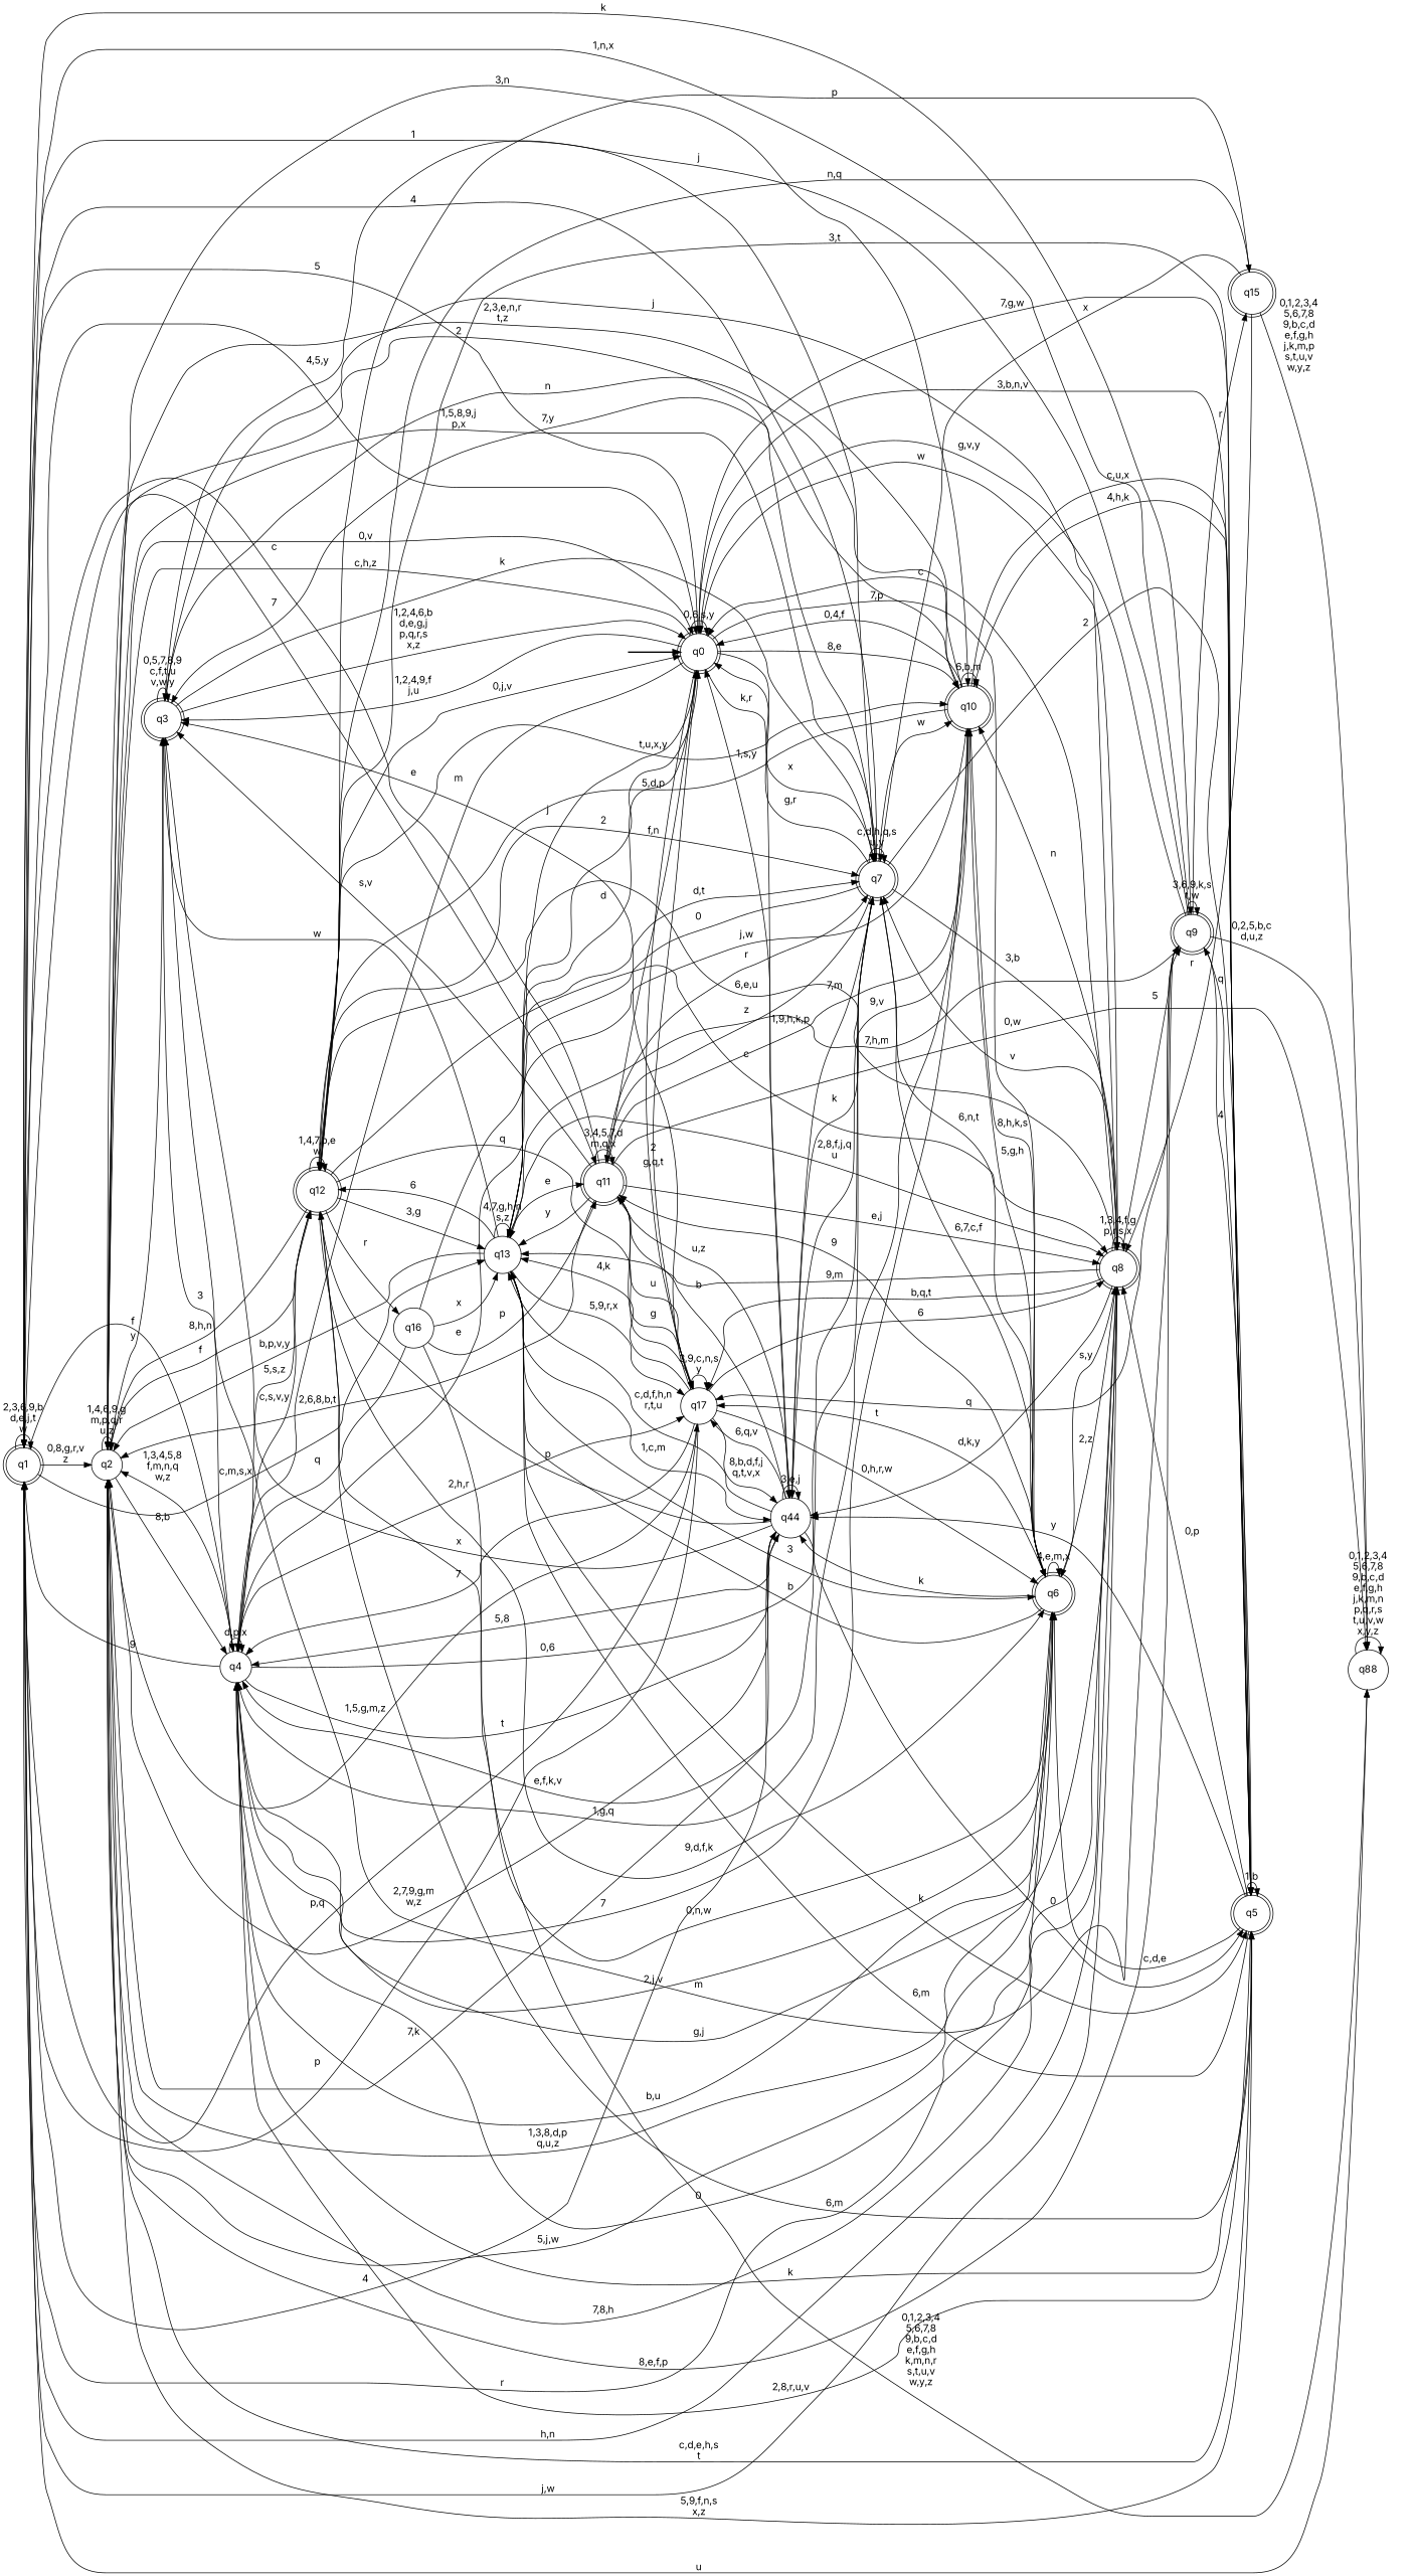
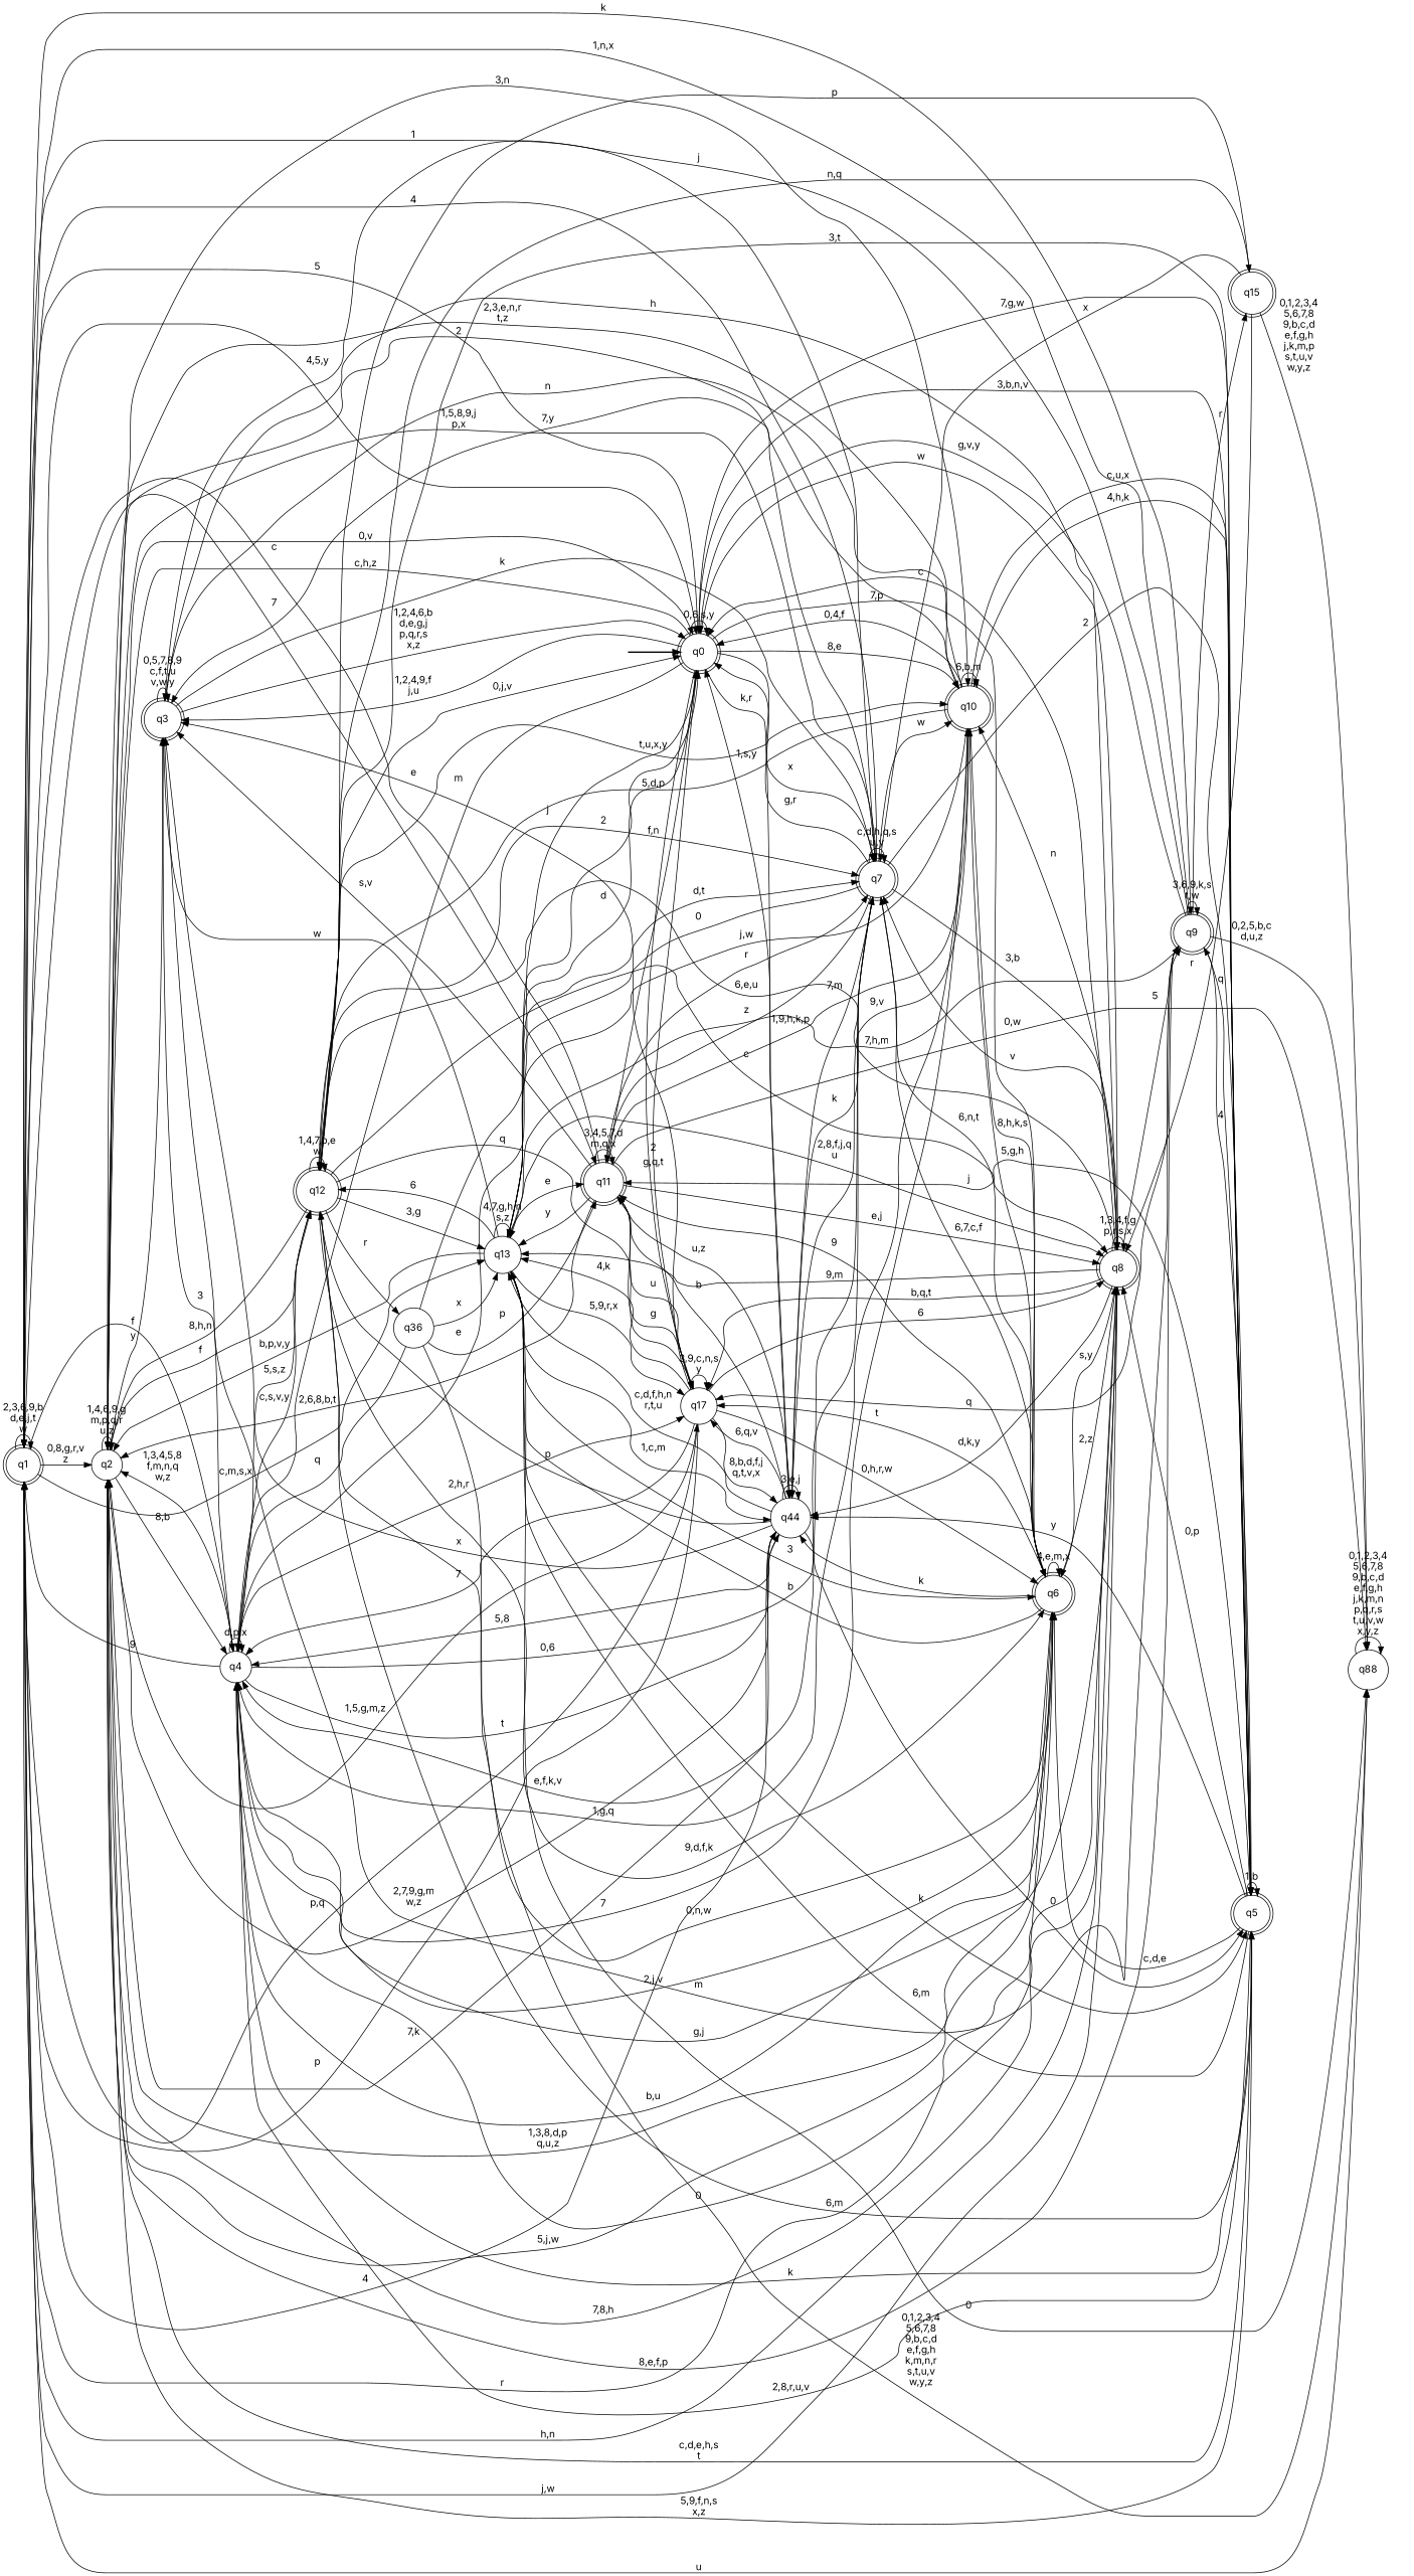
  digraph {
    fontname=Inter
    rankdir=LR
    node [fontname=Inter shape=doublecircle style="rounded,filled" color=black fillcolor=white]
    edge [fontname=Inter]
    __start0 [height=0 shape=none style=invis width=0 color="" fillcolor=""]
    n2 [label=q0]
    n3 [label=q1]
    n4 [label=q2 shape=circle style=filled]
    n5 [label=q3]
    n6 [label=q4 shape=circle style=filled]
    n7 [label=q5]
    n8 [label=q6]
    n9 [label=q7]
    n10 [label=q8]
    n11 [label=q10]
    n12 [label=q13 shape=circle style=filled]
    n13 [label=q44 shape=circle style=filled]
    n14 [label=q17 shape=circle style=filled]
    n15 [label=q9]
    n16 [label=q11]
    n17 [label=q88 shape=circle style=filled]
    n18 [label=q12]
    n19 [label=q15]
-   n20 [label=q16 shape=circle style=filled]
+   n20 [label=q36 shape=circle style=filled]
    subgraph cluster_1 {
      nodesep=0.15
      ranksep=0.15
      style=invis
      __start0
      n2
    }
    __start0 -> n2 [penwidth=2]
    n2 -> n2 [label="0,6,s,y"]
    n2 -> n3 [label=5]
    n2 -> n4 [label="c,h,z"]
    n2 -> n5 [label="1,2,4,9,f\nj,u"]
    n2 -> n6 [label=m]
    n2 -> n7 [label="3,b,n,v"]
    n2 -> n8 [label="7,p"]
    n2 -> n9 [label=x]
    n2 -> n10 [label=w]
    n2 -> n11 [label="8,e"]
    n2 -> n12 [label=d]
    n2 -> n13 [label="k,r"]
    n2 -> n14 [label="g,q,t"]
    n3 -> n2 [label="4,5,y"]
    n3 -> n3 [label="2,3,6,9,b\nd,e,j,t\nw"]
    n3 -> n4 [label="0,8,g,r,v\nz"]
    n3 -> n6 [label=f]
    n3 -> n9 [label=1]
    n3 -> n10 [label="h,n"]
    n3 -> n12 [label="c,m,s,x"]
    n3 -> n14 [label="p,q"]
    n3 -> n15 [label=k]
    n3 -> n16 [label=7]
    n3 -> n17 [label=u]
    n4 -> n2 [label="0,v"]
    n4 -> n4 [label="1,4,6,9,g\nm,p,q,r\nu,z"]
    n4 -> n5 [label=y]
    n4 -> n6 [label="8,b"]
    n4 -> n7 [label="c,d,e,h,s\nt"]
    n4 -> n8 [label="5,j,w"]
    n4 -> n9 [label=2]
    n4 -> n11 [label="3,n"]
    n4 -> n13 [label="7,k"]
    n4 -> n18 [label=f]
    n5 -> n2 [label="1,2,4,6,b\nd,e,g,j\np,q,r,s\nx,z"]
    n5 -> n5 [label="0,5,7,8,9\nc,f,t,u\nv,w,y"]
    n5 -> n6 [label=3]
    n5 -> n9 [label=k]
-   n5 -> n10 [label=j]
+   n5 -> n10 [label=h]
    n5 -> n11 [label=n]
    n5 -> n15 [label=m]
    n6 -> n2 [label=e]
    n6 -> n3 [label=9]
    n6 -> n4 [label="1,3,4,5,8\nf,m,n,q\nw,z"]
    n6 -> n6 [label="d,p,x"]
    n6 -> n7 [label=k]
    n6 -> n8 [label="b,u"]
    n6 -> n9 [label="0,6"]
    n6 -> n10 [label="g,j"]
    n6 -> n11 [label=7]
    n6 -> n13 [label=t]
    n6 -> n14 [label="2,h,r"]
    n6 -> n18 [label="c,s,v,y"]
    n7 -> n2 [label="7,g,w"]
    n7 -> n4 [label="5,9,f,n,s\nx,z"]
    n7 -> n6 [label="2,8,r,u,v"]
    n7 -> n7 [label="1,b"]
    n7 -> n8 [label="c,d,e"]
    n7 -> n10 [label="0,p"]
    n7 -> n11 [label="4,h,k"]
    n7 -> n12 [label="6,m"]
    n7 -> n13 [label=y]
    n7 -> n15 [label=q]
+   n7 -> n16 [label=j]
    n7 -> n18 [label="3,t"]
    n8 -> n3 [label=r]
    n8 -> n4 [label="1,3,8,d,p\nq,u,z"]
    n8 -> n6 [label="2,j,v"]
    n8 -> n8 [label="4,e,m,x"]
    n8 -> n9 [label="6,7,c,f"]
    n8 -> n10 [label="s,y"]
    n8 -> n11 [label="5,g,h"]
    n8 -> n12 [label=b]
    n8 -> n13 [label=k]
    n8 -> n14 [label=t]
    n8 -> n16 [label=9]
    n8 -> n18 [label="0,n,w"]
    n9 -> n2 [label="g,r"]
    n9 -> n3 [label=4]
    n9 -> n4 [label="1,5,8,9,j\np,x"]
    n9 -> n6 [label="e,f,k,v"]
    n9 -> n7 [label=2]
    n9 -> n8 [label="6,n,t"]
    n9 -> n9 [label="c,d,h,q,s\nu,y"]
    n9 -> n10 [label="3,b"]
    n9 -> n11 [label=w]
    n9 -> n12 [label=0]
    n9 -> n13 [label="7,m"]
    n9 -> n16 [label=z]
    n10 -> n2 [label=c]
    n10 -> n3 [label="j,w"]
    n10 -> n4 [label="7,8,h"]
    n10 -> n6 [label=0]
    n10 -> n8 [label="2,z"]
    n10 -> n9 [label=v]
    n10 -> n10 [label="1,3,4,f,g\np,r,s,x"]
    n10 -> n11 [label=n]
    n10 -> n12 [label="9,m"]
    n10 -> n13 [label="d,k,y"]
    n10 -> n14 [label="b,q,t"]
    n10 -> n15 [label=5]
    n10 -> n18 [label="6,e,u"]
    n11 -> n2 [label="0,4,f"]
    n11 -> n4 [label="2,3,e,n,r\nt,z"]
    n11 -> n5 [label="7,y"]
    n11 -> n6 [label="1,g,q"]
    n11 -> n7 [label="c,u,x"]
    n11 -> n8 [label="8,h,k,s"]
    n11 -> n11 [label="6,b,m"]
    n11 -> n12 [label="j,w"]
    n11 -> n13 [label="9,v"]
    n11 -> n18 [label="5,d,p"]
    n12 -> n4 [label="b,p,v,y"]
    n12 -> n5 [label=w]
    n12 -> n7 [label=k]
    n12 -> n8 [label=3]
    n12 -> n9 [label="d,t"]
    n12 -> n10 [label="2,8,f,j,q\nu"]
    n12 -> n12 [label="4,7,g,h,n\ns,z"]
    n12 -> n13 [label="1,c,m"]
    n12 -> n14 [label="5,9,r,x"]
    n12 -> n16 [label=e]
+   n12 -> n17 [label=0]
    n12 -> n18 [label=6]
    n13 -> n2 [label="1,s,y"]
    n13 -> n3 [label=4]
    n13 -> n4 [label="2,7,9,g,m\nw,z"]
    n13 -> n5 [label=x]
    n13 -> n6 [label="5,8"]
    n13 -> n7 [label=0]
    n13 -> n9 [label=k]
    n13 -> n12 [label="c,d,f,h,n\nr,t,u"]
    n13 -> n13 [label="3,e,j"]
    n13 -> n14 [label="6,q,v"]
    n13 -> n16 [label=b]
    n13 -> n18 [label=p]
    n14 -> n2 [label=2]
    n14 -> n3 [label=p]
    n14 -> n4 [label="1,5,g,m,z"]
    n14 -> n5 [label=e]
    n14 -> n6 [label=7]
    n14 -> n8 [label="0,h,r,w"]
    n14 -> n10 [label=6]
    n14 -> n12 [label="4,k"]
    n14 -> n13 [label="8,b,d,f,j\nq,t,v,x"]
    n14 -> n14 [label="3,9,c,n,s\ny"]
    n14 -> n16 [label=u]
    n15 -> n2 [label="g,v,y"]
    n15 -> n3 [label="1,n,x"]
    n15 -> n4 [label="8,e,f,p"]
    n15 -> n5 [label=j]
    n15 -> n7 [label=4]
    n15 -> n12 [label="7,h,m"]
    n15 -> n14 [label=q]
    n15 -> n15 [label="3,6,9,k,s\nt,w"]
    n15 -> n17 [label="0,2,5,b,c\nd,u,z"]
    n15 -> n19 [label=r]
    n16 -> n2 [label="f,n"]
    n16 -> n3 [label=c]
    n16 -> n4 [label="2,6,8,b,t"]
    n16 -> n5 [label="s,v"]
    n16 -> n9 [label=r]
    n16 -> n10 [label="e,j"]
    n16 -> n11 [label="1,9,h,k,p"]
    n16 -> n12 [label=y]
    n16 -> n13 [label="u,z"]
    n16 -> n14 [label=g]
    n16 -> n16 [label="3,4,5,7,d\nm,q,x"]
    n16 -> n17 [label="0,w"]
    n17 -> n17 [label="0,1,2,3,4\n5,6,7,8\n9,b,c,d\ne,f,g,h\nj,k,m,n\np,q,r,s\nt,u,v,w\nx,y,z"]
    n18 -> n2 [label="0,j,v"]
    n18 -> n4 [label="8,h,n"]
    n18 -> n6 [label="5,s,z"]
    n18 -> n7 [label="6,m"]
    n18 -> n8 [label="9,d,f,k"]
    n18 -> n9 [label=2]
    n18 -> n10 [label=c]
    n18 -> n11 [label="t,u,x,y"]
    n18 -> n12 [label="3,g"]
    n18 -> n14 [label=q]
    n18 -> n18 [label="1,4,7,b,e\nw"]
    n18 -> n19 [label=p]
    n18 -> n20 [label=r]
    n19 -> n9 [label=x]
    n19 -> n10 [label=r]
    n19 -> n17 [label="0,1,2,3,4\n5,6,7,8\n9,b,c,d\ne,f,g,h\nj,k,m,p\ns,t,u,v\nw,y,z"]
    n19 -> n18 [label="n,q"]
    n20 -> n2 [label=j]
    n20 -> n6 [label=q]
    n20 -> n12 [label=x]
    n20 -> n16 [label=p]
    n20 -> n17 [label="0,1,2,3,4\n5,6,7,8\n9,b,c,d\ne,f,g,h\nk,m,n,r\ns,t,u,v\nw,y,z"]
  }
